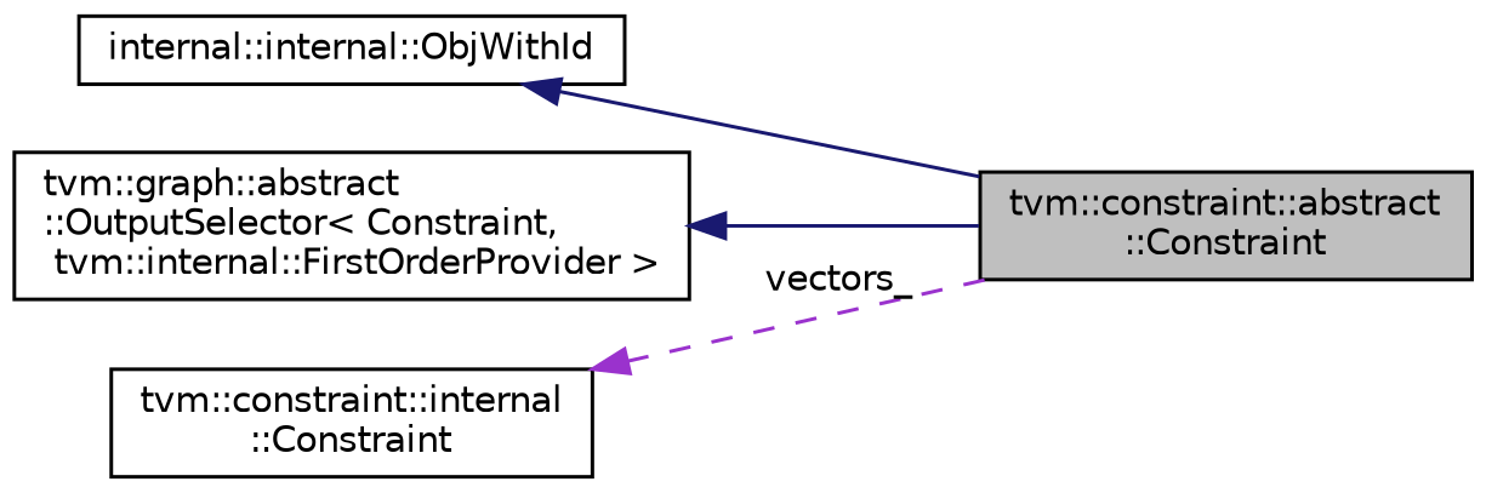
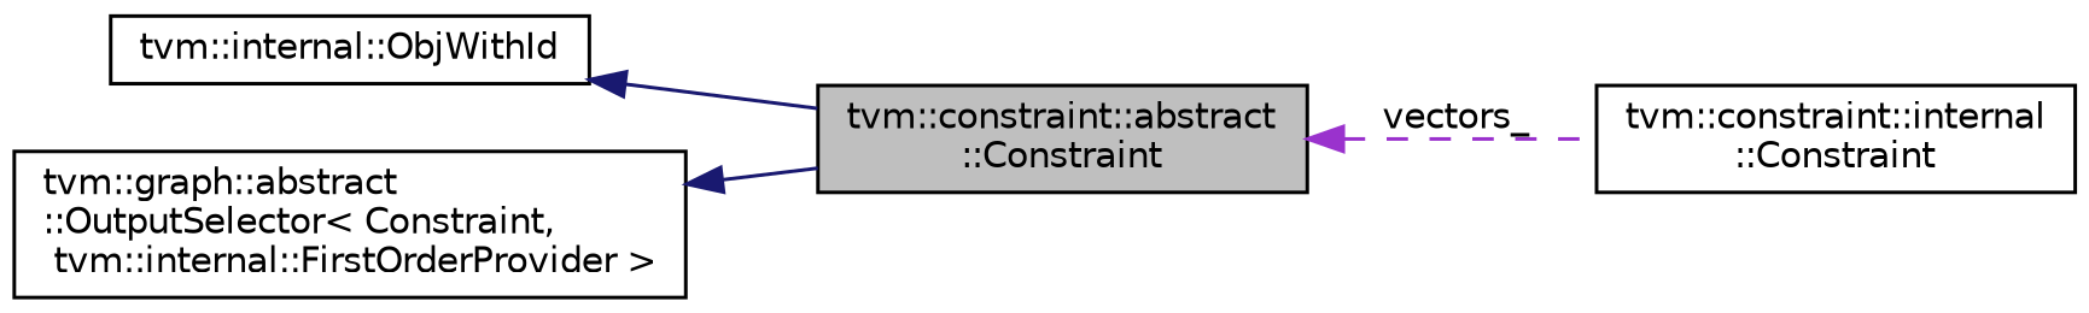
  digraph {
    rankdir=LR
    node [color=black fillcolor=white fontname=Helvetica fontsize=10 shape=record style=filled]
    edge [color=midnightblue dir=back fontname=Helvetica fontsize=10 labelfontname=Helvetica labelfontsize=10 style=solid]
    n1 [fillcolor=grey75 fontcolor=black height=0.2 label="tvm::constraint::abstract\l::Constraint" width=0.4]
-   n2 [height=0.2 label="internal::internal::ObjWithId" width=0.4]
+   n2 [height=0.2 label="tvm::internal::ObjWithId" width=0.4]
    n3 [height=0.2 label="tvm::graph::abstract\l::OutputSelector\< Constraint,\l tvm::internal::FirstOrderProvider \>" width=0.4]
    n4 [height=0.2 label="tvm::constraint::internal\l::Constraint" width=0.4]
    n2 -> n1
    n3 -> n1
-   n4 -> n1 [color=darkorchid3 label=" vectors_" style=dashed]
+   n1 -> n4 [color=darkorchid3 label=" vectors_" style=dashed]
  }
